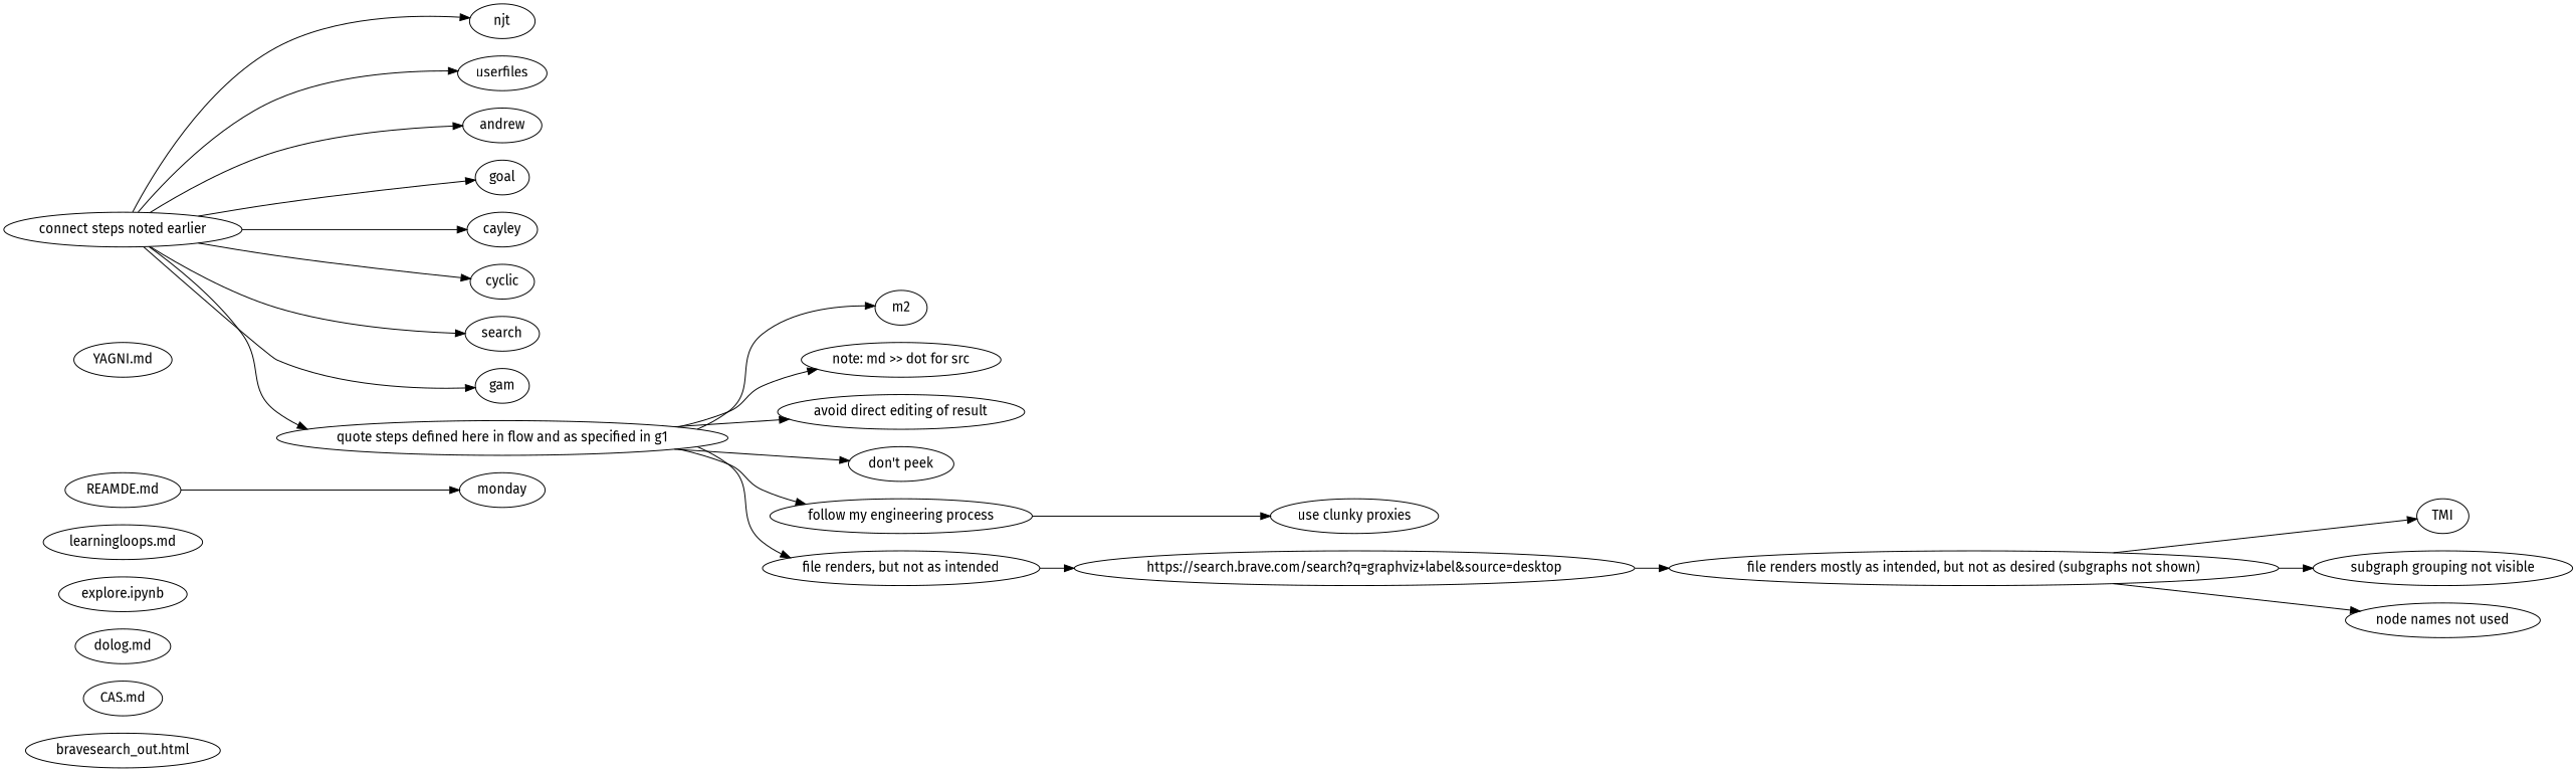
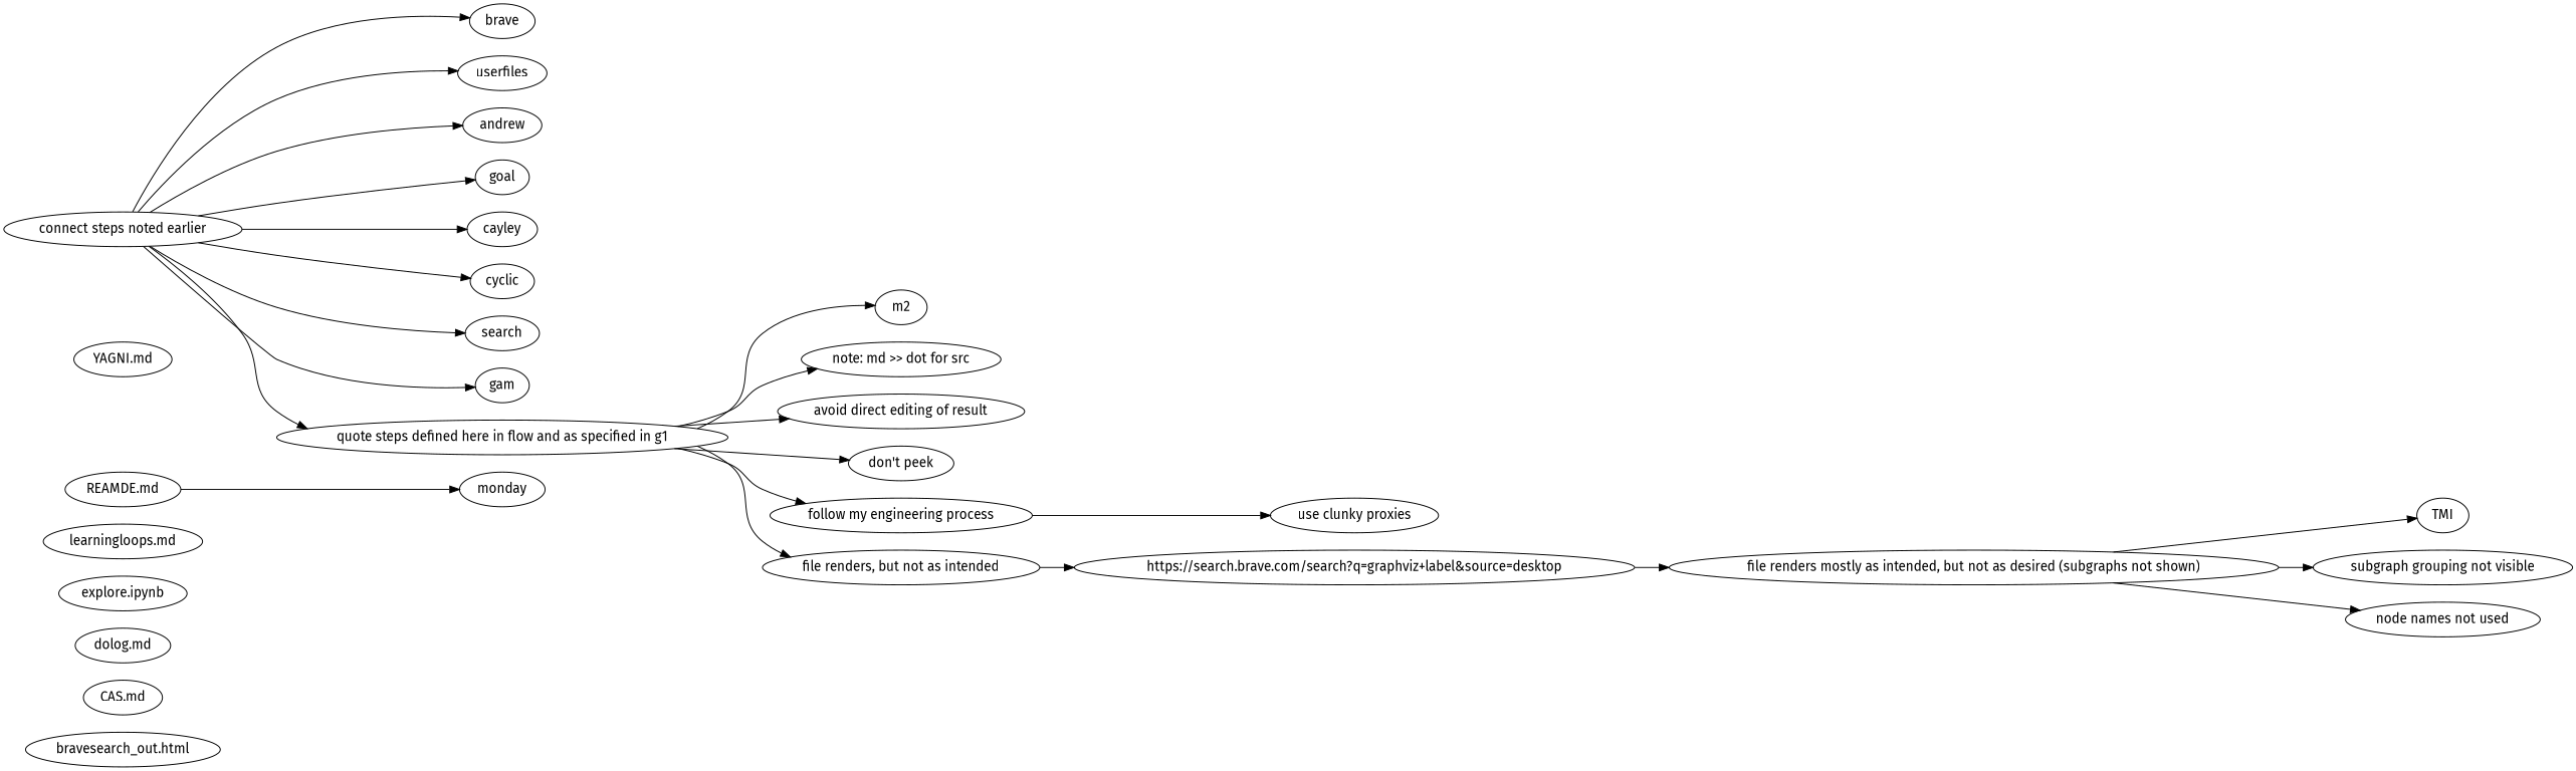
  digraph {
    fontname="Fira Sans"
    rankdir=LR
    node [fontname="Fira Sans"]
    edge [fontname="Fira Sans"]
    n1 [label="bravesearch_out.html"]
    n2 [label="CAS.md"]
    n3 [label="dolog.md"]
    n4 [label="explore.ipynb"]
    n5 [label="learningloops.md"]
    n6 [label="REAMDE.md"]
    n7 [label="YAGNI.md"]
    n8 [label="connect steps noted earlier"]
-   njt
+   njt [label=brave]
    monday
    userfiles
    andrew
    goal
    cayley
    cyclic
    search
    gam
    n18 [label="quote steps defined here in flow and as specified in g1"]
    m2
    n20 [label="note: md >> dot for src"]
    n21 [label="avoid direct editing of result"]
    n22 [label="don't peek"]
    n23 [label="follow my engineering process"]
    n24 [label="file renders, but not as intended"]
    n25 [label="use clunky proxies"]
    n26 [label="https://search.brave.com/search?q=graphviz+label&source=desktop"]
    n27 [label="file renders mostly as intended, but not as desired (subgraphs not shown)"]
    n28 [label=TMI]
    n29 [label="subgraph grouping not visible"]
    n30 [label="node names not used"]
    subgraph sub_1 {
      n1
      n2
      n3
      n4
      n5
      n6
      n7
    }
    subgraph sub_2 {
      n8
      njt
      monday
      userfiles
      andrew
      goal
      cayley
      cyclic
      search
      gam
      n18
      m2
      n20
      n21
      n22
      n23
      n24
      n25
      n26
      n27
      n28
      n29
      n30
    }
    n6 -> monday
    n8 -> njt
    n8 -> userfiles
    n8 -> andrew
    n8 -> goal
    n8 -> cayley
    n8 -> cyclic
    n8 -> search
    n8 -> gam
    n8 -> n18
    n18 -> m2
    n18 -> n20
    n18 -> n21
    n18 -> n22
    n18 -> n23
    n18 -> n24
    n23 -> n25
    n24 -> n26
    n26 -> n27
    n27 -> n28
    n27 -> n29
    n27 -> n30
  }
